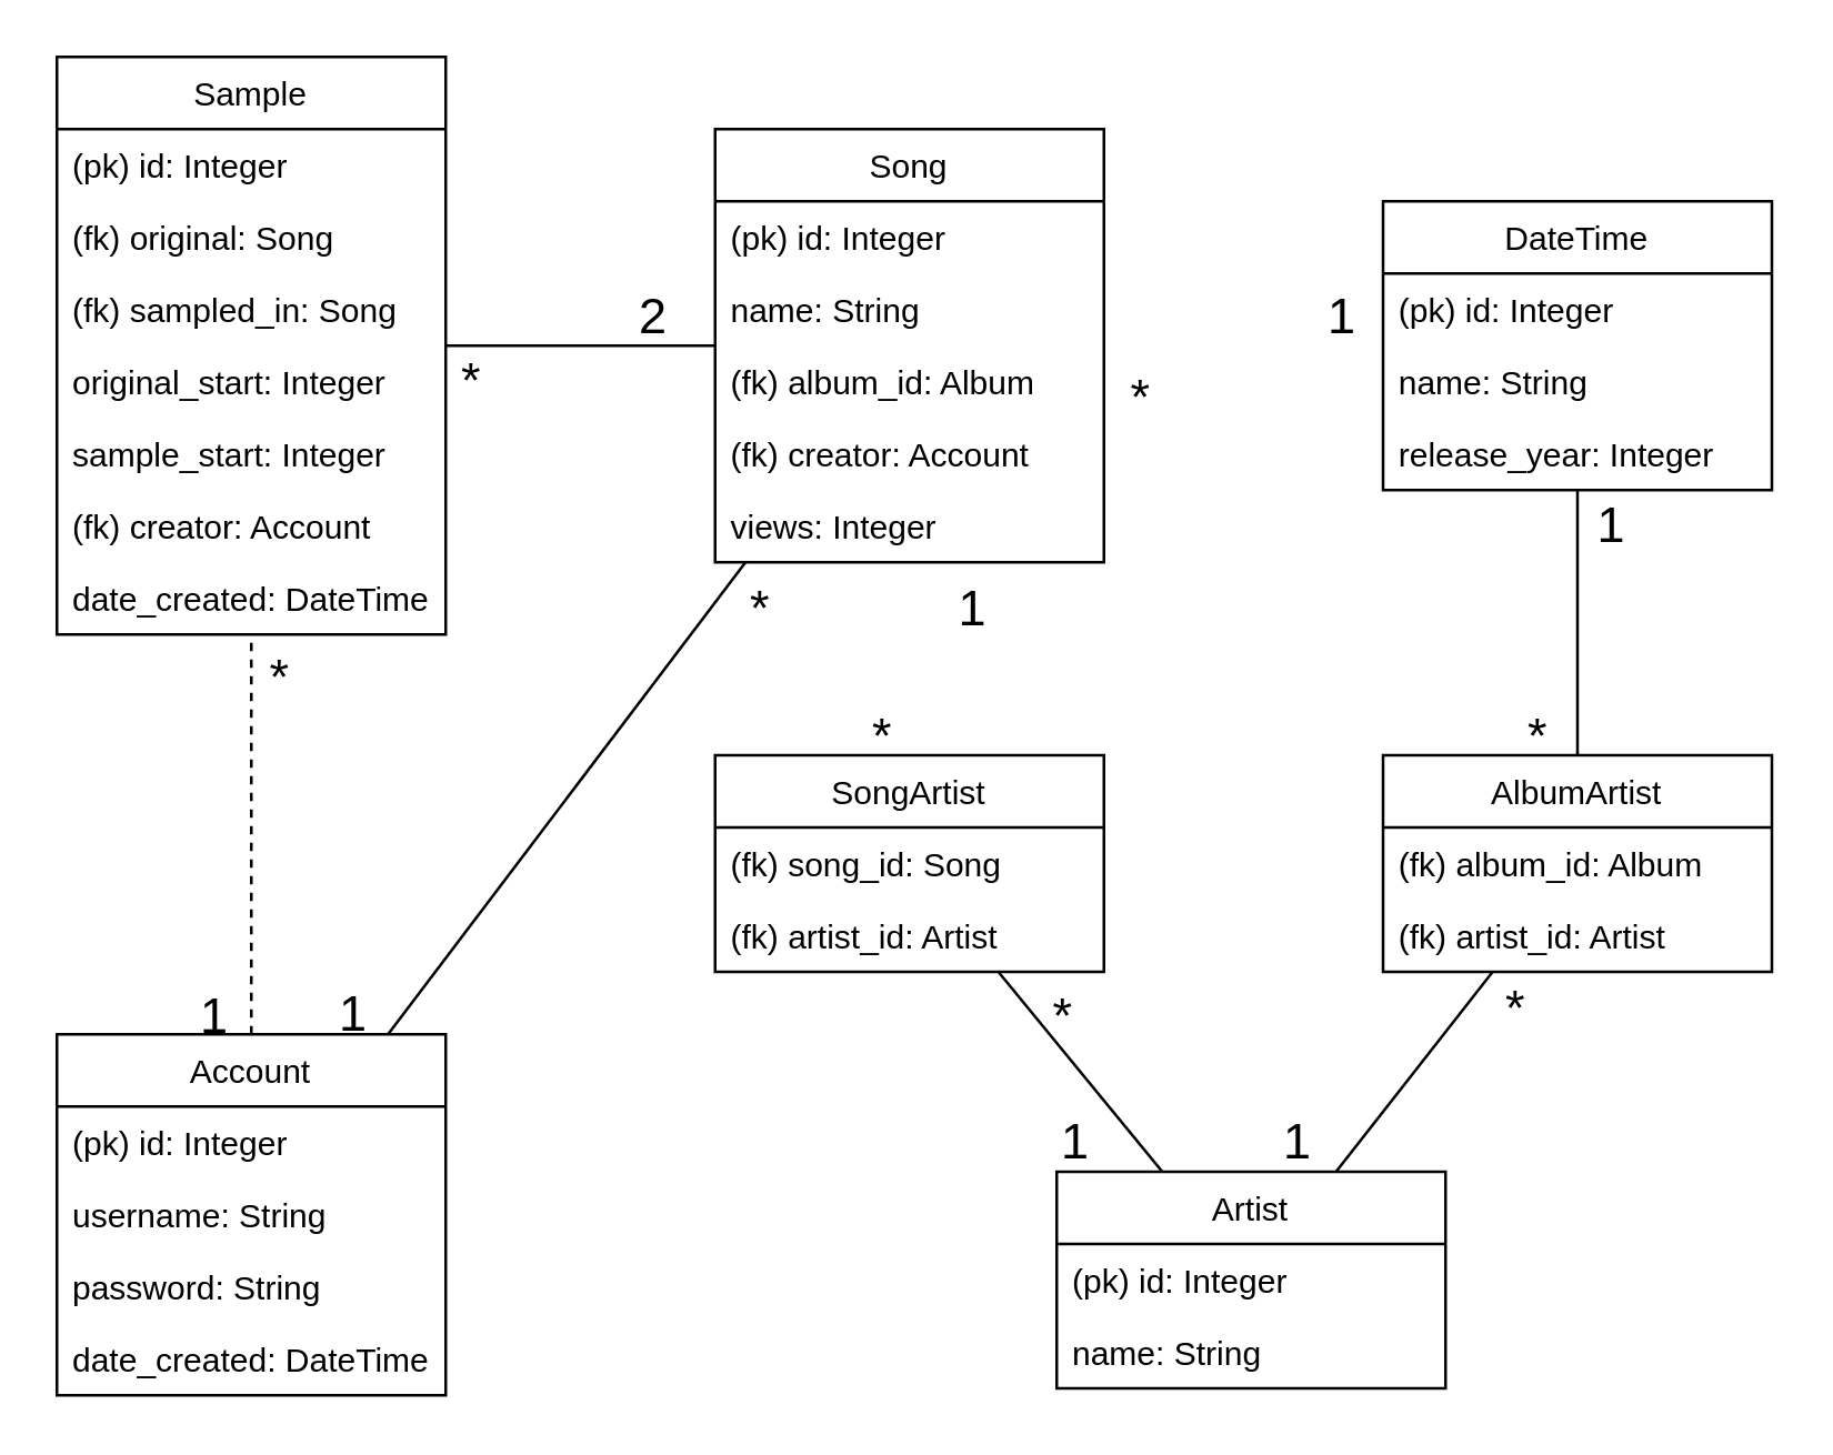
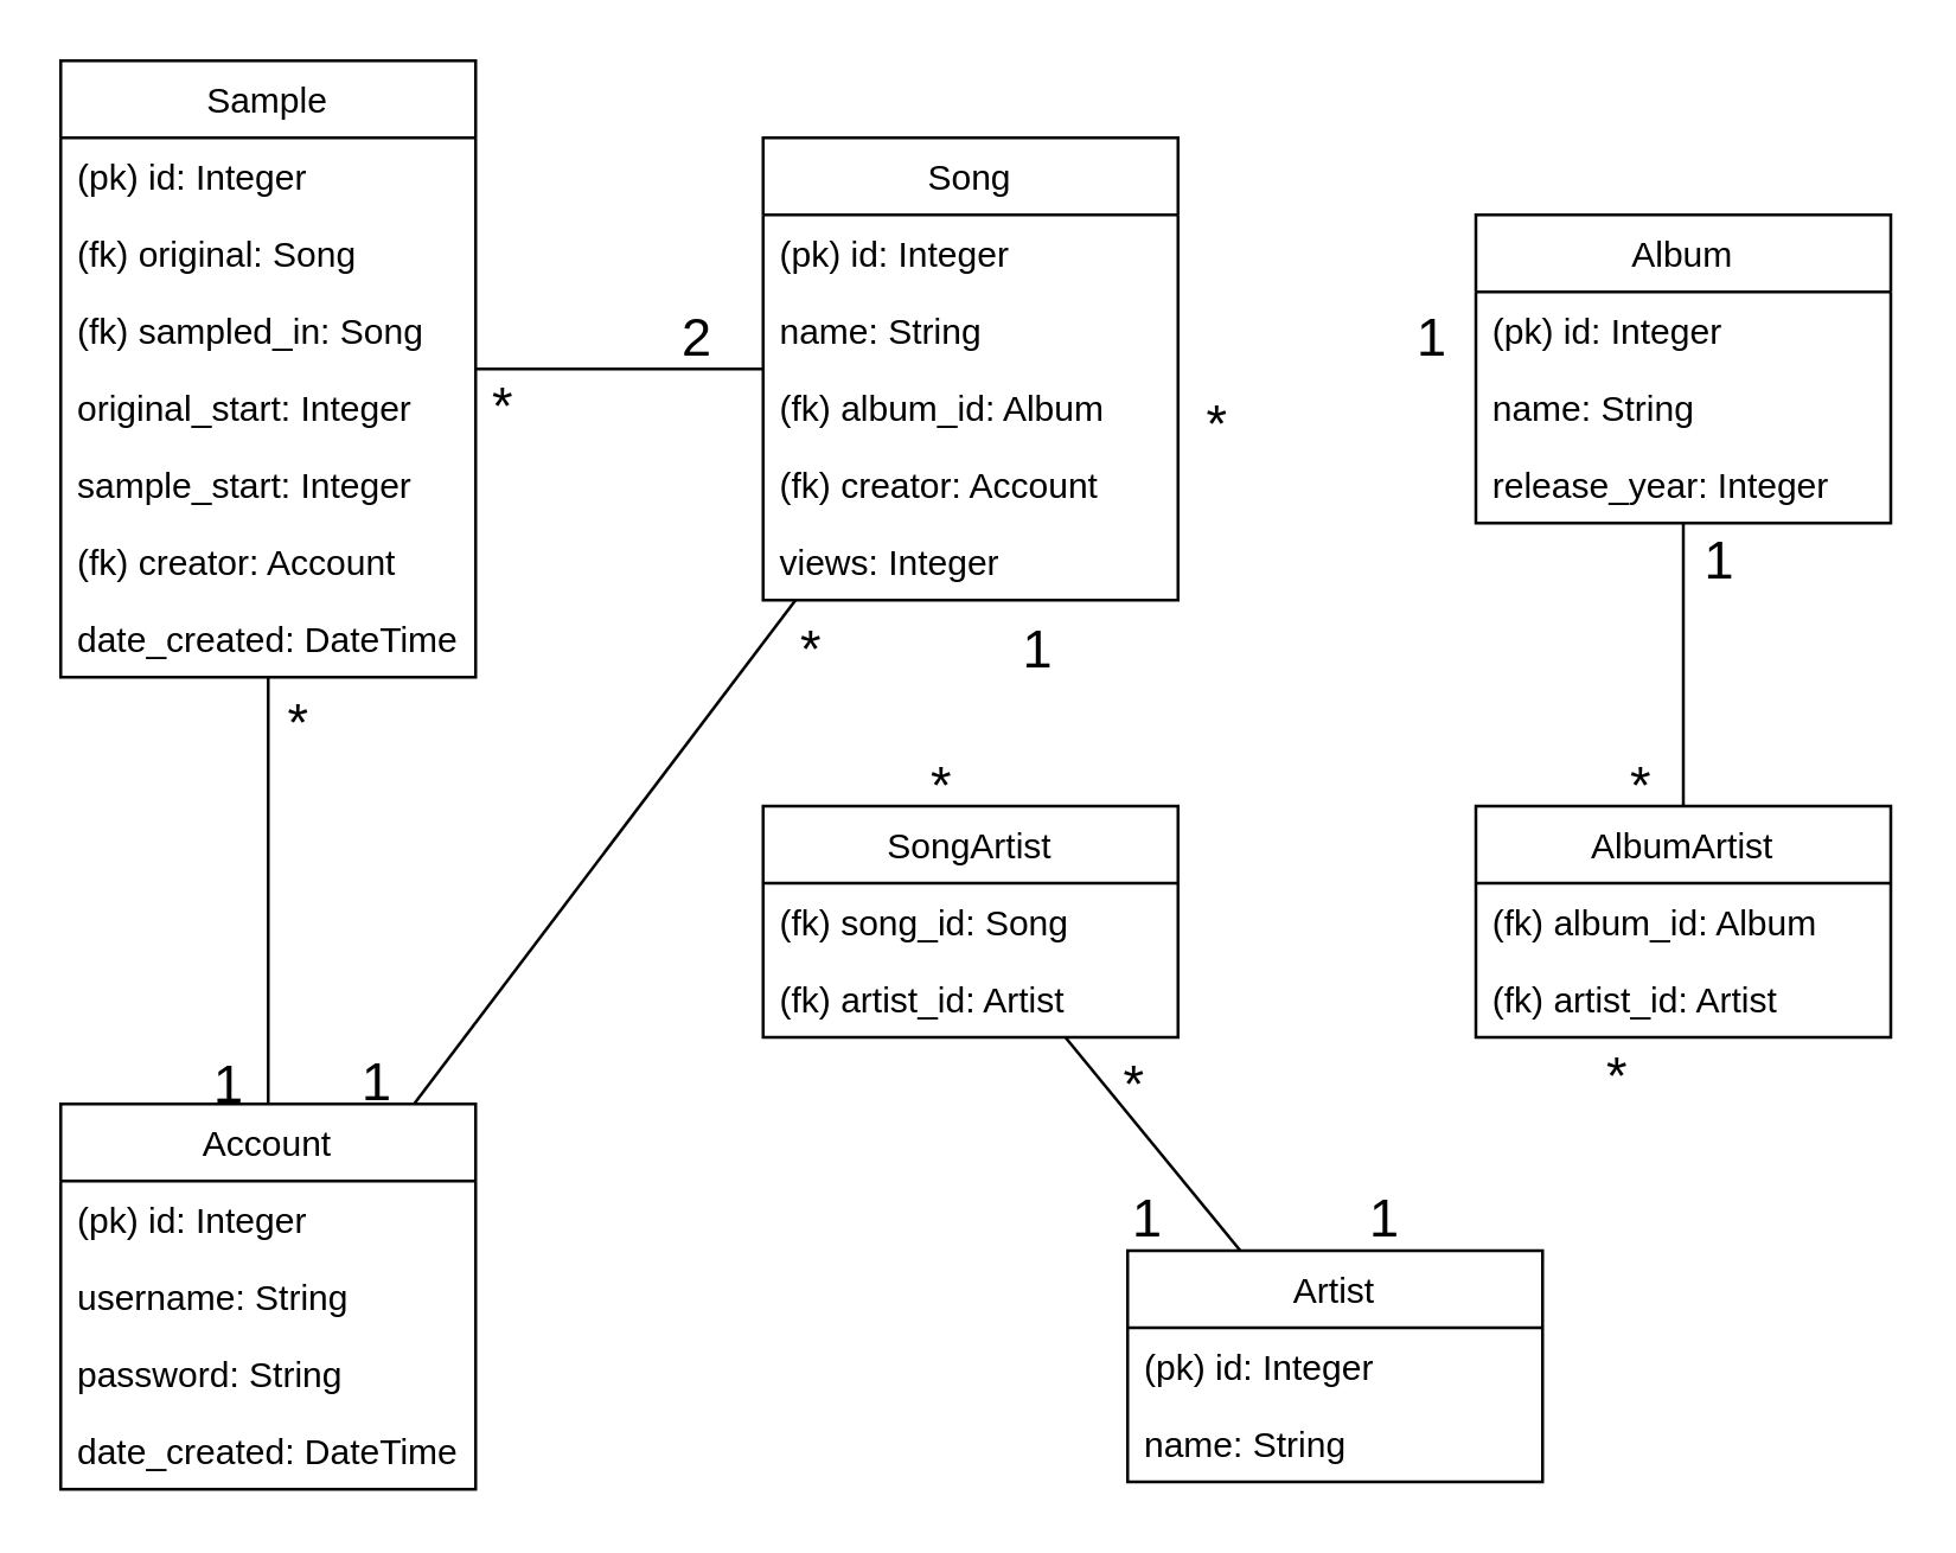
  <mxCell id="0" />
  <mxCell id="1" parent="0" />
  <mxCell id="2" value="Song" style="swimlane;fontStyle=0;childLayout=stackLayout;horizontal=1;startSize=26;fillColor=none;horizontalStack=0;resizeParent=1;resizeParentMax=0;resizeLast=0;collapsible=1;marginBottom=0;" parent="1" vertex="1"><mxGeometry x="257" y="46" width="140" height="156" as="geometry" /></mxCell>
  <mxCell id="3" value="(pk) id: Integer" style="text;strokeColor=none;fillColor=none;align=left;verticalAlign=top;spacingLeft=4;spacingRight=4;overflow=hidden;rotatable=0;points=[[0,0.5],[1,0.5]];portConstraint=eastwest;" parent="2" vertex="1"><mxGeometry y="26" width="140" height="26" as="geometry" /></mxCell>
  <mxCell id="4" value="name: String" style="text;strokeColor=none;fillColor=none;align=left;verticalAlign=top;spacingLeft=4;spacingRight=4;overflow=hidden;rotatable=0;points=[[0,0.5],[1,0.5]];portConstraint=eastwest;" parent="2" vertex="1"><mxGeometry y="52" width="140" height="26" as="geometry" /></mxCell>
  <mxCell id="5" value="(fk) album_id: Album" style="text;strokeColor=none;fillColor=none;align=left;verticalAlign=top;spacingLeft=4;spacingRight=4;overflow=hidden;rotatable=0;points=[[0,0.5],[1,0.5]];portConstraint=eastwest;" parent="2" vertex="1"><mxGeometry y="78" width="140" height="26" as="geometry" /></mxCell>
  <mxCell id="6" value="(fk) creator: Account" style="text;strokeColor=none;fillColor=none;align=left;verticalAlign=top;spacingLeft=4;spacingRight=4;overflow=hidden;rotatable=0;points=[[0,0.5],[1,0.5]];portConstraint=eastwest;" parent="2" vertex="1"><mxGeometry y="104" width="140" height="26" as="geometry" /></mxCell>
  <mxCell id="7" value="views: Integer" style="text;strokeColor=none;fillColor=none;align=left;verticalAlign=top;spacingLeft=4;spacingRight=4;overflow=hidden;rotatable=0;points=[[0,0.5],[1,0.5]];portConstraint=eastwest;" vertex="1" parent="2"><mxGeometry y="130" width="140" height="26" as="geometry" /></mxCell>
- <mxCell id="8" value="DateTime" style="swimlane;fontStyle=0;childLayout=stackLayout;horizontal=1;startSize=26;fillColor=none;horizontalStack=0;resizeParent=1;resizeParentMax=0;resizeLast=0;collapsible=1;marginBottom=0;" parent="1" vertex="1"><mxGeometry x="497.5" y="72" width="140" height="104" as="geometry" /></mxCell>
+ <mxCell id="8" value="Album" style="swimlane;fontStyle=0;childLayout=stackLayout;horizontal=1;startSize=26;fillColor=none;horizontalStack=0;resizeParent=1;resizeParentMax=0;resizeLast=0;collapsible=1;marginBottom=0;" parent="1" vertex="1"><mxGeometry x="497.5" y="72" width="140" height="104" as="geometry" /></mxCell>
  <mxCell id="9" value="(pk) id: Integer" style="text;strokeColor=none;fillColor=none;align=left;verticalAlign=top;spacingLeft=4;spacingRight=4;overflow=hidden;rotatable=0;points=[[0,0.5],[1,0.5]];portConstraint=eastwest;" parent="8" vertex="1"><mxGeometry y="26" width="140" height="26" as="geometry" /></mxCell>
  <mxCell id="10" value="name: String" style="text;strokeColor=none;fillColor=none;align=left;verticalAlign=top;spacingLeft=4;spacingRight=4;overflow=hidden;rotatable=0;points=[[0,0.5],[1,0.5]];portConstraint=eastwest;" parent="8" vertex="1"><mxGeometry y="52" width="140" height="26" as="geometry" /></mxCell>
  <mxCell id="11" value="release_year: Integer" style="text;strokeColor=none;fillColor=none;align=left;verticalAlign=top;spacingLeft=4;spacingRight=4;overflow=hidden;rotatable=0;points=[[0,0.5],[1,0.5]];portConstraint=eastwest;" parent="8" vertex="1"><mxGeometry y="78" width="140" height="26" as="geometry" /></mxCell>
  <mxCell id="12" value="&lt;div style=&quot;font-size: 18px;&quot;&gt;*&lt;/div&gt;" style="text;html=1;resizable=0;points=[];autosize=1;align=left;verticalAlign=top;spacingTop=-4;fontSize=18;" parent="1" vertex="1"><mxGeometry x="404.5" y="130" width="20" height="20" as="geometry" /></mxCell>
  <mxCell id="13" value="&lt;div style=&quot;font-size: 18px;&quot;&gt;1&lt;/div&gt;" style="text;html=1;resizable=0;points=[];autosize=1;align=left;verticalAlign=top;spacingTop=-4;fontSize=18;" parent="1" vertex="1"><mxGeometry x="476" y="101" width="20" height="20" as="geometry" /></mxCell>
  <mxCell id="14" style="edgeStyle=none;rounded=0;orthogonalLoop=1;jettySize=auto;html=1;endArrow=none;endFill=0;fontSize=12;" parent="1" source="15" target="20" edge="1"><mxGeometry relative="1" as="geometry" /></mxCell>
  <mxCell id="15" value="Artist" style="swimlane;fontStyle=0;childLayout=stackLayout;horizontal=1;startSize=26;fillColor=none;horizontalStack=0;resizeParent=1;resizeParentMax=0;resizeLast=0;collapsible=1;marginBottom=0;" parent="1" vertex="1"><mxGeometry x="380" y="421.5" width="140" height="78" as="geometry" /></mxCell>
  <mxCell id="16" value="(pk) id: Integer" style="text;strokeColor=none;fillColor=none;align=left;verticalAlign=top;spacingLeft=4;spacingRight=4;overflow=hidden;rotatable=0;points=[[0,0.5],[1,0.5]];portConstraint=eastwest;" parent="15" vertex="1"><mxGeometry y="26" width="140" height="26" as="geometry" /></mxCell>
  <mxCell id="17" value="name: String" style="text;strokeColor=none;fillColor=none;align=left;verticalAlign=top;spacingLeft=4;spacingRight=4;overflow=hidden;rotatable=0;points=[[0,0.5],[1,0.5]];portConstraint=eastwest;" parent="15" vertex="1"><mxGeometry y="52" width="140" height="26" as="geometry" /></mxCell>
- <mxCell id="18" style="edgeStyle=none;rounded=0;orthogonalLoop=1;jettySize=auto;html=1;endArrow=none;endFill=0;" parent="1" source="23" target="15" edge="1"><mxGeometry relative="1" as="geometry" /></mxCell>
  <mxCell id="19" value="&lt;div style=&quot;font-size: 18px;&quot;&gt;*&lt;/div&gt;" style="text;html=1;resizable=0;points=[];autosize=1;align=left;verticalAlign=top;spacingTop=-4;fontSize=18;" parent="1" vertex="1"><mxGeometry x="311.5" y="251.5" width="20" height="20" as="geometry" /></mxCell>
  <mxCell id="20" value="SongArtist" style="swimlane;fontStyle=0;childLayout=stackLayout;horizontal=1;startSize=26;fillColor=none;horizontalStack=0;resizeParent=1;resizeParentMax=0;resizeLast=0;collapsible=1;marginBottom=0;fontSize=12;" parent="1" vertex="1"><mxGeometry x="257" y="271.5" width="140" height="78" as="geometry" /></mxCell>
  <mxCell id="21" value="(fk) song_id: Song" style="text;strokeColor=none;fillColor=none;align=left;verticalAlign=top;spacingLeft=4;spacingRight=4;overflow=hidden;rotatable=0;points=[[0,0.5],[1,0.5]];portConstraint=eastwest;" parent="20" vertex="1"><mxGeometry y="26" width="140" height="26" as="geometry" /></mxCell>
  <mxCell id="22" value="(fk) artist_id: Artist" style="text;strokeColor=none;fillColor=none;align=left;verticalAlign=top;spacingLeft=4;spacingRight=4;overflow=hidden;rotatable=0;points=[[0,0.5],[1,0.5]];portConstraint=eastwest;" parent="20" vertex="1"><mxGeometry y="52" width="140" height="26" as="geometry" /></mxCell>
  <mxCell id="23" value="AlbumArtist" style="swimlane;fontStyle=0;childLayout=stackLayout;horizontal=1;startSize=26;fillColor=none;horizontalStack=0;resizeParent=1;resizeParentMax=0;resizeLast=0;collapsible=1;marginBottom=0;fontSize=12;" parent="1" vertex="1"><mxGeometry x="497.5" y="271.5" width="140" height="78" as="geometry" /></mxCell>
  <mxCell id="24" value="(fk) album_id: Album&#10;" style="text;strokeColor=none;fillColor=none;align=left;verticalAlign=top;spacingLeft=4;spacingRight=4;overflow=hidden;rotatable=0;points=[[0,0.5],[1,0.5]];portConstraint=eastwest;" parent="23" vertex="1"><mxGeometry y="26" width="140" height="26" as="geometry" /></mxCell>
  <mxCell id="25" value="(fk) artist_id: Artist" style="text;strokeColor=none;fillColor=none;align=left;verticalAlign=top;spacingLeft=4;spacingRight=4;overflow=hidden;rotatable=0;points=[[0,0.5],[1,0.5]];portConstraint=eastwest;" parent="23" vertex="1"><mxGeometry y="52" width="140" height="26" as="geometry" /></mxCell>
  <mxCell id="26" style="edgeStyle=none;rounded=0;orthogonalLoop=1;jettySize=auto;html=1;endArrow=none;endFill=0;" parent="1" source="8" target="23" edge="1"><mxGeometry relative="1" as="geometry"><mxPoint x="544.507" y="206" as="sourcePoint" /><mxPoint x="452.829" y="517" as="targetPoint" /></mxGeometry></mxCell>
  <mxCell id="27" value="&lt;div style=&quot;font-size: 18px;&quot;&gt;*&lt;/div&gt;" style="text;html=1;resizable=0;points=[];autosize=1;align=left;verticalAlign=top;spacingTop=-4;fontSize=18;" parent="1" vertex="1"><mxGeometry x="377" y="352.5" width="20" height="20" as="geometry" /></mxCell>
  <mxCell id="28" value="&lt;div style=&quot;font-size: 18px;&quot;&gt;*&lt;/div&gt;" style="text;html=1;resizable=0;points=[];autosize=1;align=left;verticalAlign=top;spacingTop=-4;fontSize=18;" parent="1" vertex="1"><mxGeometry x="540" y="349.5" width="20" height="20" as="geometry" /></mxCell>
  <mxCell id="29" value="&lt;div style=&quot;font-size: 18px;&quot;&gt;*&lt;/div&gt;" style="text;html=1;resizable=0;points=[];autosize=1;align=left;verticalAlign=top;spacingTop=-4;fontSize=18;" parent="1" vertex="1"><mxGeometry x="547.5" y="251.5" width="20" height="20" as="geometry" /></mxCell>
  <mxCell id="30" value="&lt;div style=&quot;font-size: 18px;&quot;&gt;1&lt;/div&gt;" style="text;html=1;resizable=0;points=[];autosize=1;align=left;verticalAlign=top;spacingTop=-4;fontSize=18;" parent="1" vertex="1"><mxGeometry x="342.5" y="206" width="20" height="20" as="geometry" /></mxCell>
  <mxCell id="31" value="&lt;div style=&quot;font-size: 18px;&quot;&gt;1&lt;/div&gt;" style="text;html=1;resizable=0;points=[];autosize=1;align=left;verticalAlign=top;spacingTop=-4;fontSize=18;" parent="1" vertex="1"><mxGeometry x="572.5" y="176" width="20" height="20" as="geometry" /></mxCell>
  <mxCell id="32" value="&lt;div style=&quot;font-size: 18px;&quot;&gt;1&lt;/div&gt;" style="text;html=1;resizable=0;points=[];autosize=1;align=left;verticalAlign=top;spacingTop=-4;fontSize=18;" parent="1" vertex="1"><mxGeometry x="460" y="398" width="20" height="20" as="geometry" /></mxCell>
  <mxCell id="33" value="&lt;div style=&quot;font-size: 18px;&quot;&gt;1&lt;/div&gt;" style="text;html=1;resizable=0;points=[];autosize=1;align=left;verticalAlign=top;spacingTop=-4;fontSize=18;" parent="1" vertex="1"><mxGeometry x="380" y="398" width="20" height="20" as="geometry" /></mxCell>
  <mxCell id="34" value="Sample" style="swimlane;fontStyle=0;childLayout=stackLayout;horizontal=1;startSize=26;fillColor=none;horizontalStack=0;resizeParent=1;resizeParentMax=0;resizeLast=0;collapsible=1;marginBottom=0;fontSize=12;" parent="1" vertex="1"><mxGeometry x="20" y="20" width="140" height="208" as="geometry" /></mxCell>
  <mxCell id="35" value="(pk) id: Integer" style="text;strokeColor=none;fillColor=none;align=left;verticalAlign=top;spacingLeft=4;spacingRight=4;overflow=hidden;rotatable=0;points=[[0,0.5],[1,0.5]];portConstraint=eastwest;" parent="34" vertex="1"><mxGeometry y="26" width="140" height="26" as="geometry" /></mxCell>
  <mxCell id="36" value="(fk) original: Song" style="text;strokeColor=none;fillColor=none;align=left;verticalAlign=top;spacingLeft=4;spacingRight=4;overflow=hidden;rotatable=0;points=[[0,0.5],[1,0.5]];portConstraint=eastwest;" parent="34" vertex="1"><mxGeometry y="52" width="140" height="26" as="geometry" /></mxCell>
  <mxCell id="37" value="(fk) sampled_in: Song" style="text;strokeColor=none;fillColor=none;align=left;verticalAlign=top;spacingLeft=4;spacingRight=4;overflow=hidden;rotatable=0;points=[[0,0.5],[1,0.5]];portConstraint=eastwest;" parent="34" vertex="1"><mxGeometry y="78" width="140" height="26" as="geometry" /></mxCell>
  <mxCell id="38" value="original_start: Integer" style="text;strokeColor=none;fillColor=none;align=left;verticalAlign=top;spacingLeft=4;spacingRight=4;overflow=hidden;rotatable=0;points=[[0,0.5],[1,0.5]];portConstraint=eastwest;" parent="34" vertex="1"><mxGeometry y="104" width="140" height="26" as="geometry" /></mxCell>
  <mxCell id="39" value="sample_start: Integer" style="text;strokeColor=none;fillColor=none;align=left;verticalAlign=top;spacingLeft=4;spacingRight=4;overflow=hidden;rotatable=0;points=[[0,0.5],[1,0.5]];portConstraint=eastwest;" parent="34" vertex="1"><mxGeometry y="130" width="140" height="26" as="geometry" /></mxCell>
  <mxCell id="40" value="(fk) creator: Account" style="text;strokeColor=none;fillColor=none;align=left;verticalAlign=top;spacingLeft=4;spacingRight=4;overflow=hidden;rotatable=0;points=[[0,0.5],[1,0.5]];portConstraint=eastwest;" parent="34" vertex="1"><mxGeometry y="156" width="140" height="26" as="geometry" /></mxCell>
  <mxCell id="41" value="date_created: DateTime" style="text;strokeColor=none;fillColor=none;align=left;verticalAlign=top;spacingLeft=4;spacingRight=4;overflow=hidden;rotatable=0;points=[[0,0.5],[1,0.5]];portConstraint=eastwest;" parent="34" vertex="1"><mxGeometry y="182" width="140" height="26" as="geometry" /></mxCell>
  <mxCell id="42" style="edgeStyle=none;rounded=0;orthogonalLoop=1;jettySize=auto;html=1;endArrow=none;endFill=0;fontSize=12;" parent="1" source="34" target="2" edge="1"><mxGeometry relative="1" as="geometry" /></mxCell>
  <mxCell id="43" value="2" style="text;html=1;resizable=0;points=[];autosize=1;align=left;verticalAlign=top;spacingTop=-4;fontSize=18;" parent="1" vertex="1"><mxGeometry x="227.5" y="101" width="30" height="20" as="geometry" /></mxCell>
  <mxCell id="44" value="&lt;div style=&quot;font-size: 18px;&quot;&gt;*&lt;/div&gt;" style="text;html=1;resizable=0;points=[];autosize=1;align=left;verticalAlign=top;spacingTop=-4;fontSize=18;" parent="1" vertex="1"><mxGeometry x="164" y="124" width="20" height="20" as="geometry" /></mxCell>
- <mxCell id="45" style="rounded=0;orthogonalLoop=1;jettySize=auto;html=1;endArrow=none;endFill=0;dashed=1;" parent="1" source="47" target="34" edge="1"><mxGeometry relative="1" as="geometry" /></mxCell>
+ <mxCell id="45" style="rounded=0;orthogonalLoop=1;jettySize=auto;html=1;endArrow=none;endFill=0;" parent="1" source="47" target="34" edge="1"><mxGeometry relative="1" as="geometry" /></mxCell>
  <mxCell id="46" style="edgeStyle=none;rounded=0;orthogonalLoop=1;jettySize=auto;html=1;endArrow=none;endFill=0;" parent="1" source="47" target="2" edge="1"><mxGeometry relative="1" as="geometry" /></mxCell>
  <mxCell id="47" value="Account" style="swimlane;fontStyle=0;childLayout=stackLayout;horizontal=1;startSize=26;fillColor=none;horizontalStack=0;resizeParent=1;resizeParentMax=0;resizeLast=0;collapsible=1;marginBottom=0;" parent="1" vertex="1"><mxGeometry x="20" y="372" width="140" height="130" as="geometry" /></mxCell>
  <mxCell id="48" value="(pk) id: Integer" style="text;strokeColor=none;fillColor=none;align=left;verticalAlign=top;spacingLeft=4;spacingRight=4;overflow=hidden;rotatable=0;points=[[0,0.5],[1,0.5]];portConstraint=eastwest;" parent="47" vertex="1"><mxGeometry y="26" width="140" height="26" as="geometry" /></mxCell>
  <mxCell id="49" value="username: String" style="text;strokeColor=none;fillColor=none;align=left;verticalAlign=top;spacingLeft=4;spacingRight=4;overflow=hidden;rotatable=0;points=[[0,0.5],[1,0.5]];portConstraint=eastwest;" parent="47" vertex="1"><mxGeometry y="52" width="140" height="26" as="geometry" /></mxCell>
  <mxCell id="50" value="password: String" style="text;strokeColor=none;fillColor=none;align=left;verticalAlign=top;spacingLeft=4;spacingRight=4;overflow=hidden;rotatable=0;points=[[0,0.5],[1,0.5]];portConstraint=eastwest;" parent="47" vertex="1"><mxGeometry y="78" width="140" height="26" as="geometry" /></mxCell>
  <mxCell id="51" value="date_created: DateTime" style="text;strokeColor=none;fillColor=none;align=left;verticalAlign=top;spacingLeft=4;spacingRight=4;overflow=hidden;rotatable=0;points=[[0,0.5],[1,0.5]];portConstraint=eastwest;" parent="47" vertex="1"><mxGeometry y="104" width="140" height="26" as="geometry" /></mxCell>
  <mxCell id="52" value="&lt;div style=&quot;font-size: 18px;&quot;&gt;*&lt;/div&gt;" style="text;html=1;resizable=0;points=[];autosize=1;align=left;verticalAlign=top;spacingTop=-4;fontSize=18;" parent="1" vertex="1"><mxGeometry x="267.5" y="206" width="20" height="20" as="geometry" /></mxCell>
  <mxCell id="53" value="&lt;div style=&quot;font-size: 18px;&quot;&gt;1&lt;/div&gt;" style="text;html=1;resizable=0;points=[];autosize=1;align=left;verticalAlign=top;spacingTop=-4;fontSize=18;" parent="1" vertex="1"><mxGeometry x="120" y="352" width="20" height="20" as="geometry" /></mxCell>
  <mxCell id="54" value="&lt;div style=&quot;font-size: 18px;&quot;&gt;1&lt;/div&gt;" style="text;html=1;resizable=0;points=[];autosize=1;align=left;verticalAlign=top;spacingTop=-4;fontSize=18;" parent="1" vertex="1"><mxGeometry x="70" y="352.5" width="20" height="20" as="geometry" /></mxCell>
  <mxCell id="55" value="&lt;div style=&quot;font-size: 18px;&quot;&gt;*&lt;/div&gt;" style="text;html=1;resizable=0;points=[];autosize=1;align=left;verticalAlign=top;spacingTop=-4;fontSize=18;" parent="1" vertex="1"><mxGeometry x="95" y="230.5" width="20" height="20" as="geometry" /></mxCell>
